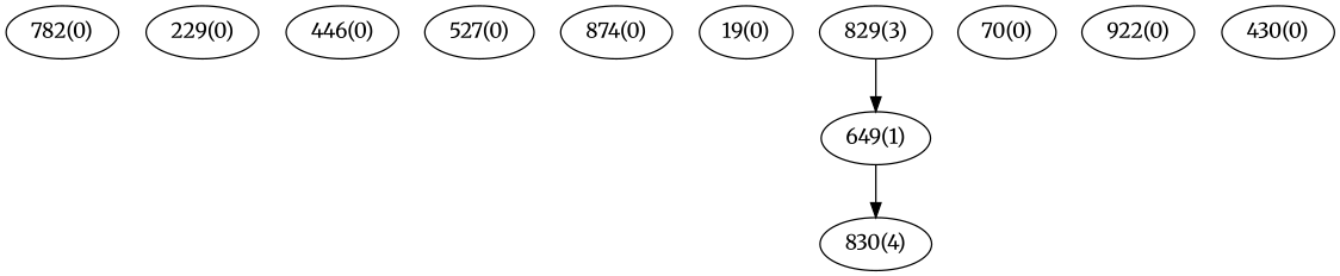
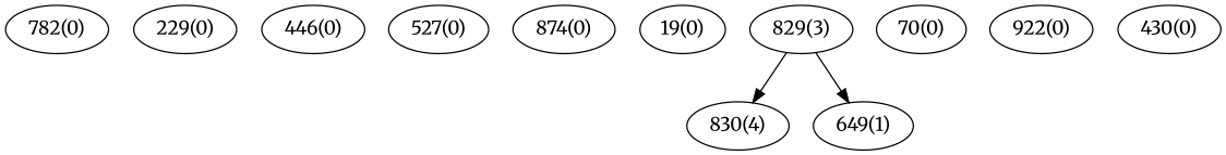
  strict digraph {
    fontname=Merriweather
    node [fontname=Merriweather]
    edge [fontname=Merriweather]
    n1 [label="782(0)"]
    n2 [label="229(0)"]
    n3 [label="446(0)"]
    n4 [label="527(0)"]
    n5 [label="874(0)"]
    n6 [label="19(0)"]
    n7 [label="829(3)"]
    n8 [label="830(4)"]
    n9 [label="649(1)"]
    n10 [label="70(0)"]
    n11 [label="922(0)"]
    n12 [label="430(0)"]
-   n9 -> n8
+   n7 -> n8
    n7 -> n9
  }
